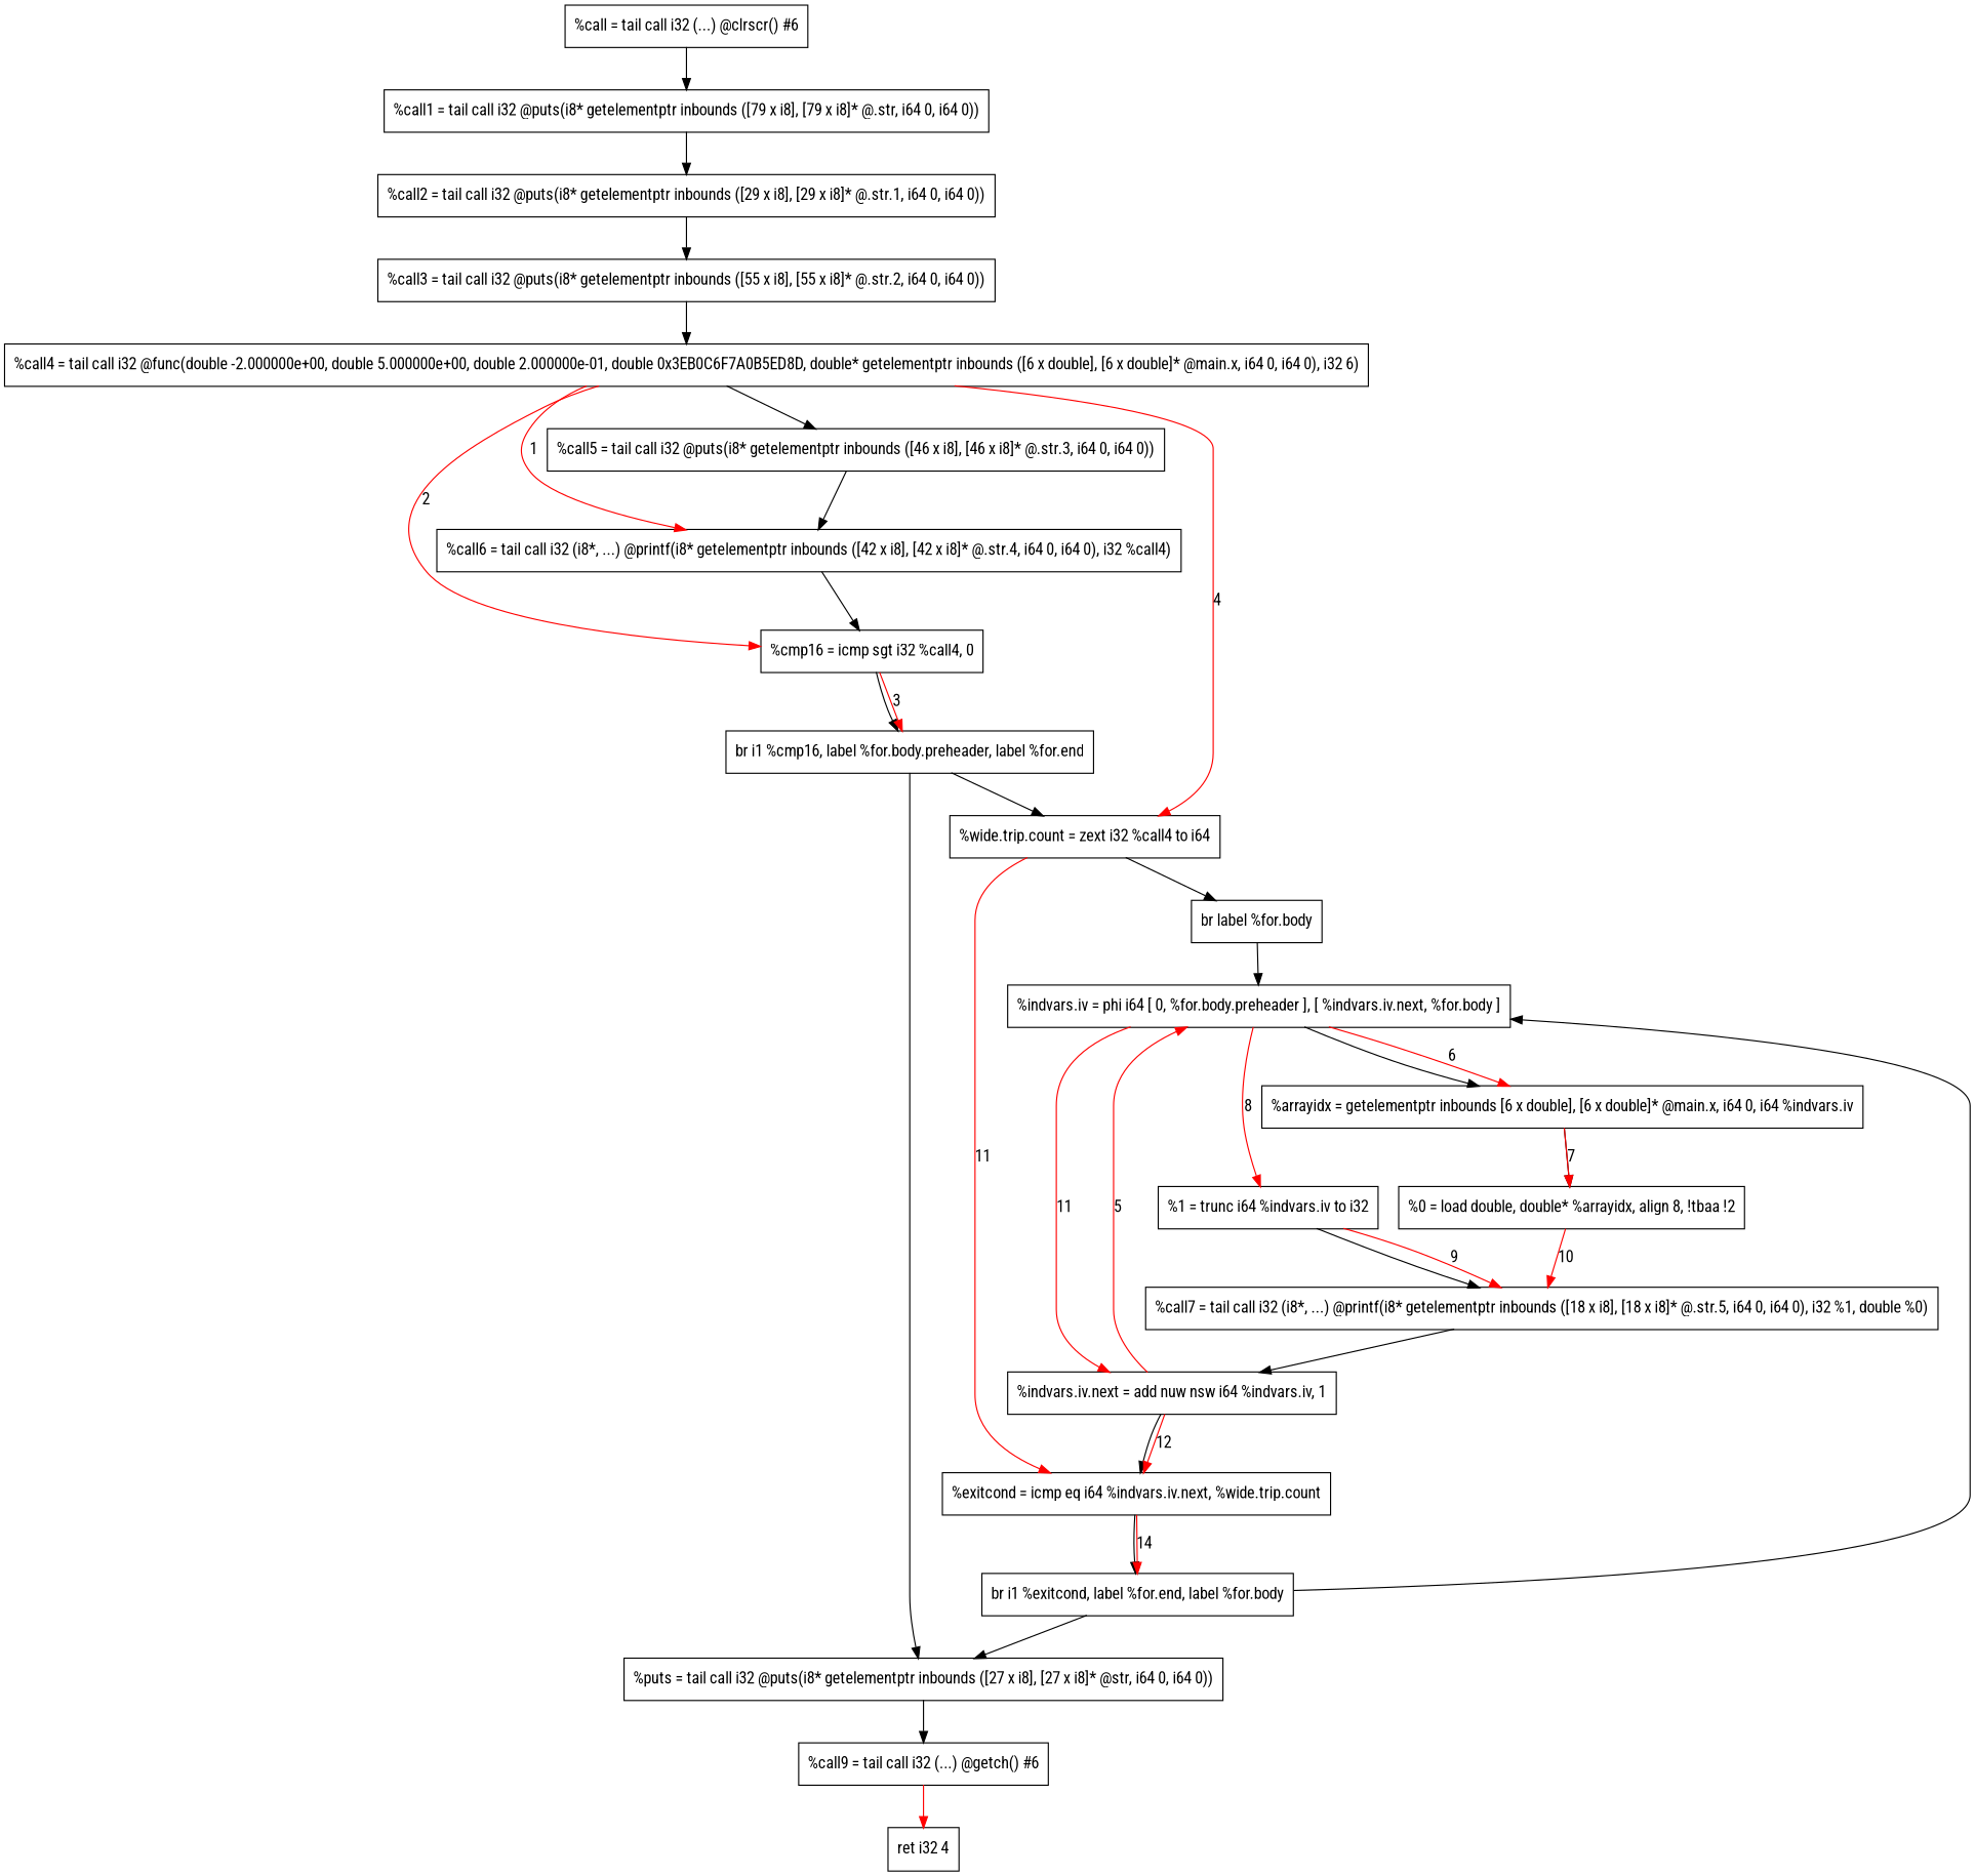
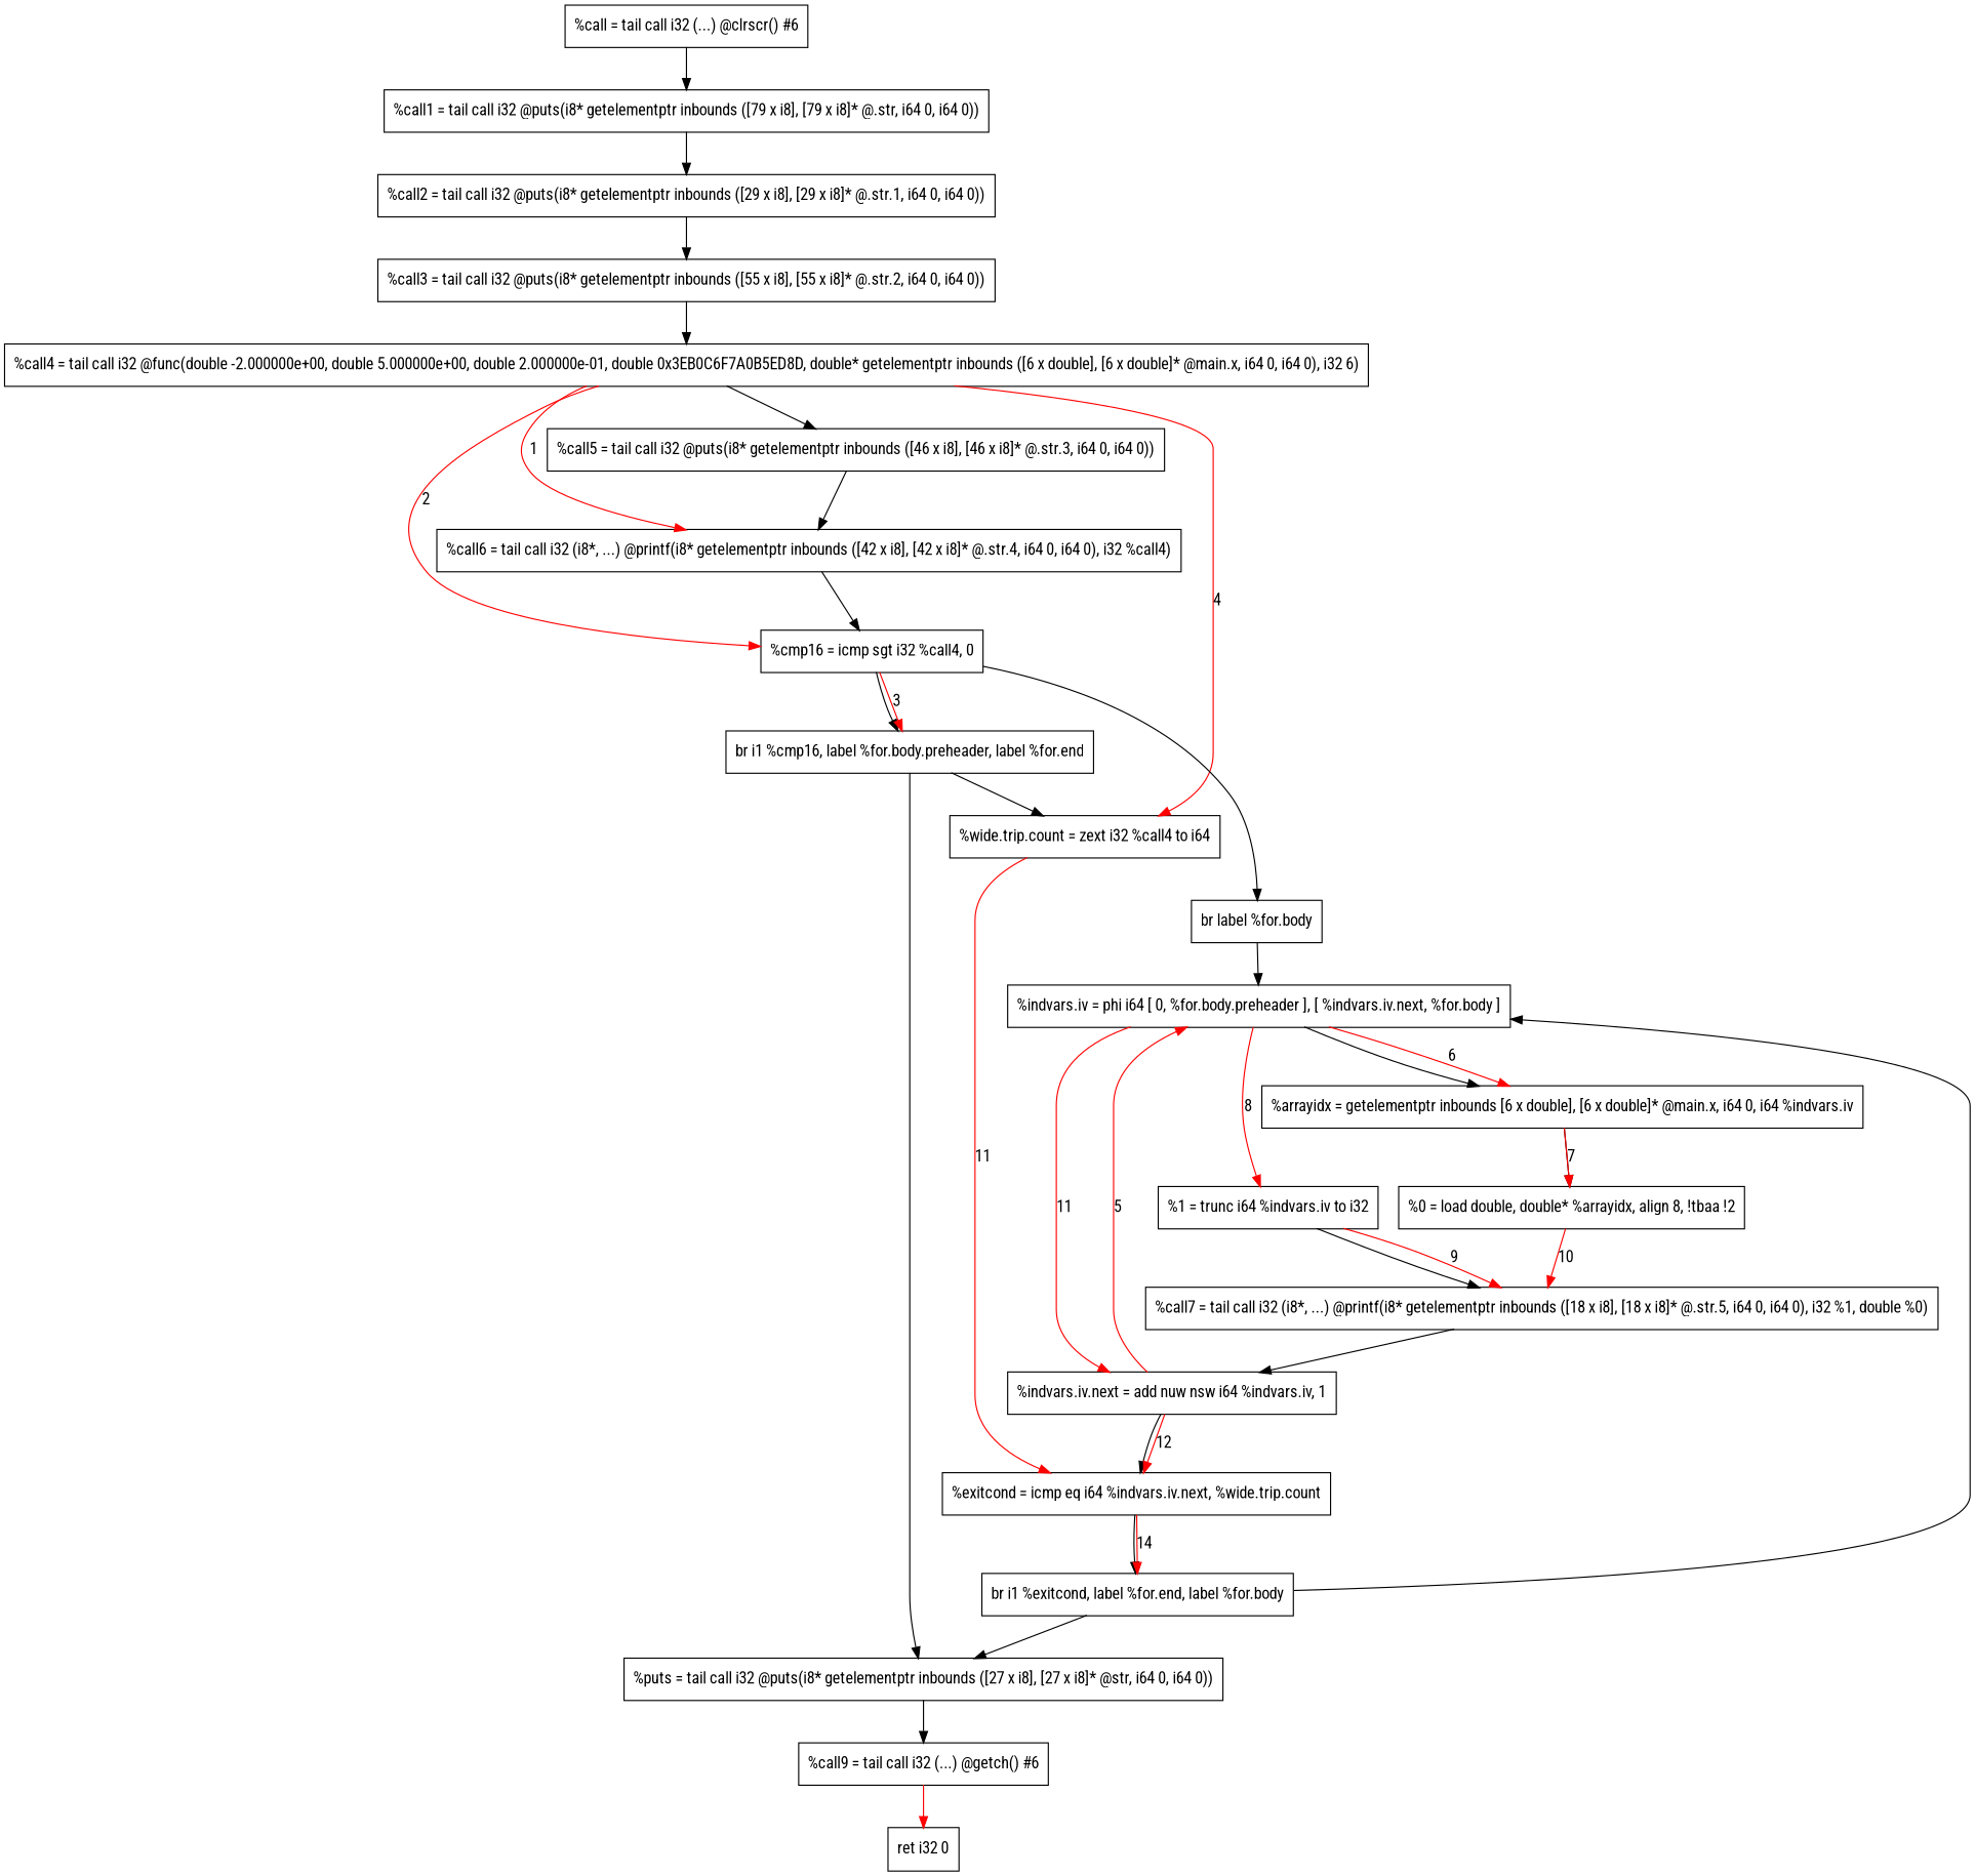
  digraph {
    fontname="Roboto Condensed"
    node [fontname="Roboto Condensed" shape=record]
    edge [fontname="Roboto Condensed"]
    n1 [label="  %call = tail call i32 (...) @clrscr() #6"]
    n2 [label="  %call1 = tail call i32 @puts(i8* getelementptr inbounds ([79 x i8], [79 x i8]* @.str, i64 0, i64 0))"]
    n3 [label="  %call2 = tail call i32 @puts(i8* getelementptr inbounds ([29 x i8], [29 x i8]* @.str.1, i64 0, i64 0))"]
    n4 [label="  %call3 = tail call i32 @puts(i8* getelementptr inbounds ([55 x i8], [55 x i8]* @.str.2, i64 0, i64 0))"]
    n5 [label="  %call4 = tail call i32 @func(double -2.000000e+00, double 5.000000e+00, double 2.000000e-01, double 0x3EB0C6F7A0B5ED8D, double* getelementptr inbounds ([6 x double], [6 x double]* @main.x, i64 0, i64 0), i32 6)"]
    n6 [label="  %call5 = tail call i32 @puts(i8* getelementptr inbounds ([46 x i8], [46 x i8]* @.str.3, i64 0, i64 0))"]
    n7 [label="  %call6 = tail call i32 (i8*, ...) @printf(i8* getelementptr inbounds ([42 x i8], [42 x i8]* @.str.4, i64 0, i64 0), i32 %call4)"]
    n8 [label="  %cmp16 = icmp sgt i32 %call4, 0"]
    n9 [label="  %wide.trip.count = zext i32 %call4 to i64"]
    n10 [label="  br i1 %cmp16, label %for.body.preheader, label %for.end"]
    n11 [label="  br label %for.body"]
    n12 [label="  %exitcond = icmp eq i64 %indvars.iv.next, %wide.trip.count"]
    n13 [label="  %puts = tail call i32 @puts(i8* getelementptr inbounds ([27 x i8], [27 x i8]* @str, i64 0, i64 0))"]
    n14 [label="  %call9 = tail call i32 (...) @getch() #6"]
    n15 [label="  %indvars.iv = phi i64 [ 0, %for.body.preheader ], [ %indvars.iv.next, %for.body ]"]
    n16 [label="  br i1 %exitcond, label %for.end, label %for.body"]
    n17 [label="  %arrayidx = getelementptr inbounds [6 x double], [6 x double]* @main.x, i64 0, i64 %indvars.iv"]
    n18 [label="  %1 = trunc i64 %indvars.iv to i32"]
    n19 [label="  %indvars.iv.next = add nuw nsw i64 %indvars.iv, 1"]
    n20 [label="  %0 = load double, double* %arrayidx, align 8, !tbaa !2"]
    n21 [label="  %call7 = tail call i32 (i8*, ...) @printf(i8* getelementptr inbounds ([18 x i8], [18 x i8]* @.str.5, i64 0, i64 0), i32 %1, double %0)"]
-   n22 [label="ret i32 4"]
+   n22 [label="  ret i32 0"]
    n1 -> n2
    n2 -> n3
    n3 -> n4
    n4 -> n5
    n5 -> n6
    n5 -> n7 [color=red label=1]
    n5 -> n8 [color=red label=2]
    n5 -> n9 [color=red label=4]
    n6 -> n7
    n7 -> n8
    n8 -> n10
    n8 -> n10 [color=red label=3]
-   n9 -> n11
+   n8 -> n11
    n9 -> n12 [color=red label=11]
    n10 -> n9
    n10 -> n13
    n11 -> n15
    n12 -> n16
    n12 -> n16 [color=red label=14]
    n13 -> n14
    n14 -> n22 [color=red]
    n15 -> n17
    n15 -> n17 [color=red label=6]
    n15 -> n18 [color=red label=8]
    n15 -> n19 [color=red label=11]
    n16 -> n13
    n16 -> n15
    n17 -> n20
    n17 -> n20 [color=red label=7]
    n18 -> n21
    n18 -> n21 [color=red label=9]
    n19 -> n12
    n19 -> n12 [color=red label=12]
    n19 -> n15 [color=red label=5]
    n20 -> n21 [color=red label=10]
    n21 -> n19
  }
